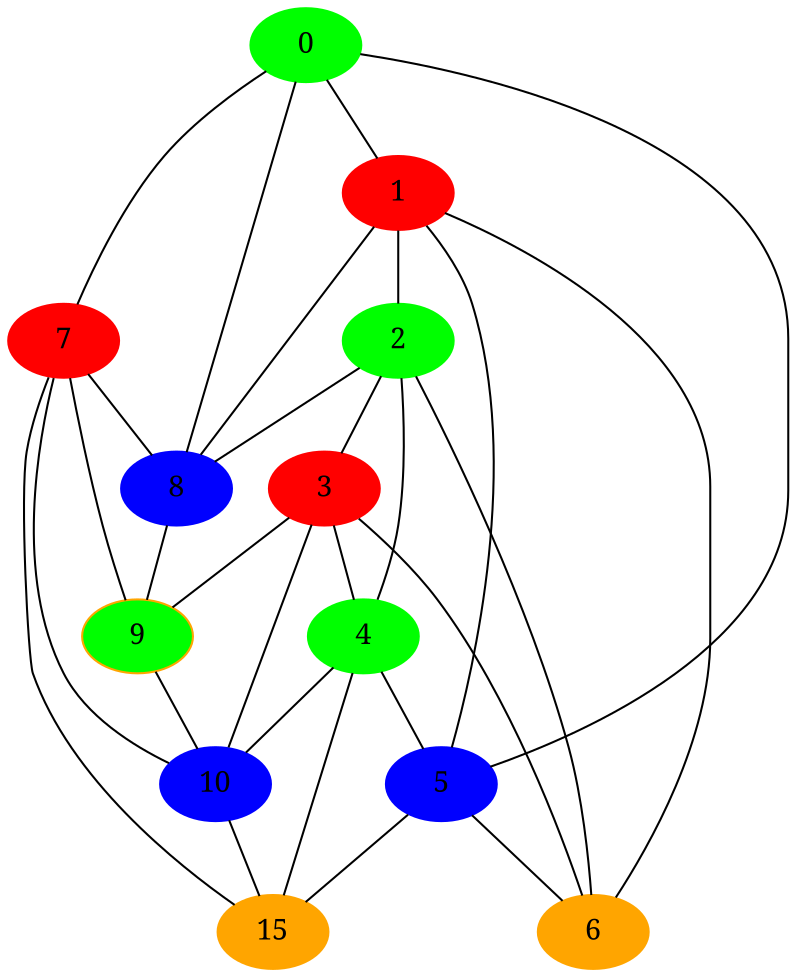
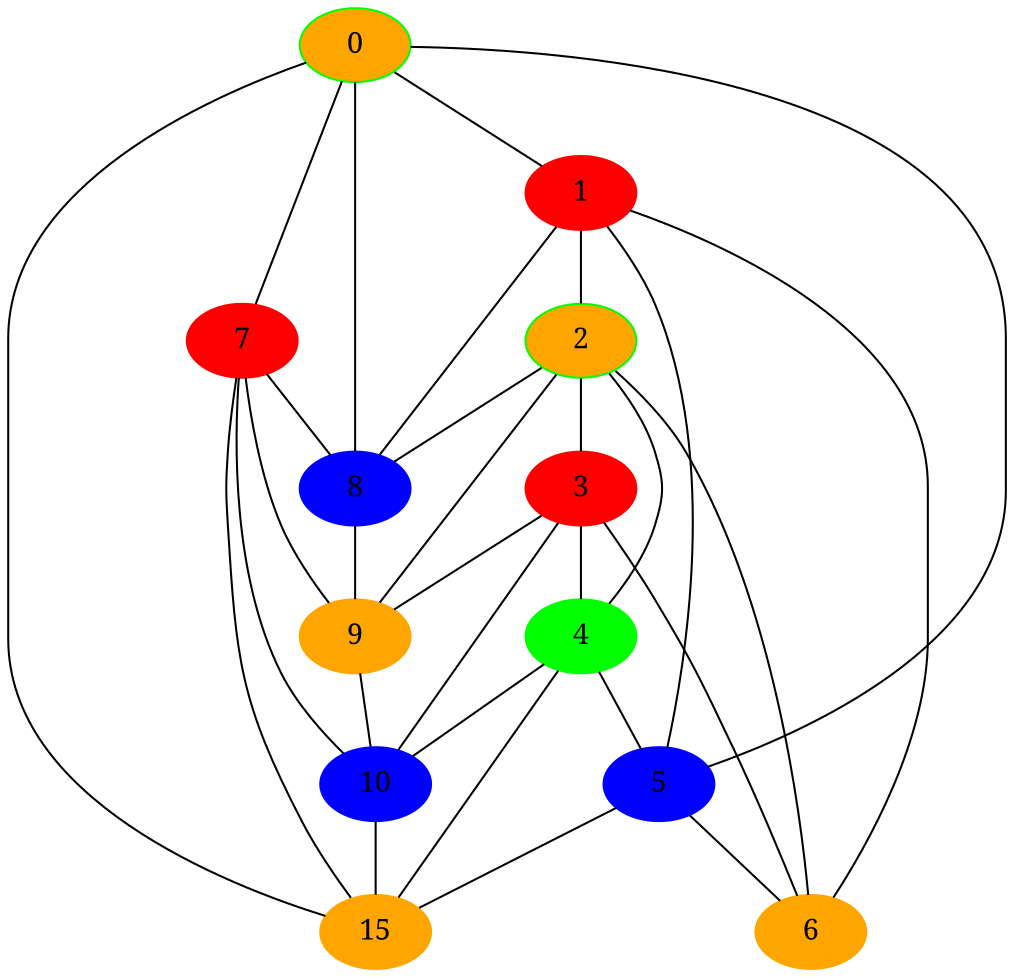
  graph {
    fontname="Noto Serif"
    node [color=red fontname="Noto Serif" style=filled]
    edge [fontname="Noto Serif"]
    1
-   0 [color=green]
+   0 [color=green fillcolor=orange]
    5 [color=blue]
    7
    8 [color=blue]
    n6 [color=orange label=15]
-   2 [color=green]
+   2 [color=green fillcolor=orange]
    6 [color=orange]
-   9 [color=orange fillcolor=green]
+   9 [color=orange]
    10 [color=blue]
    3
    4 [color=green]
    1 -- 5
    1 -- 8
    1 -- 2
    1 -- 6
    0 -- 1
    0 -- 5
    0 -- 7
    0 -- 8
+   0 -- n6
    5 -- n6
    5 -- 6
    7 -- 8
    7 -- n6
    7 -- 9
    7 -- 10
    8 -- 9
    2 -- 8
    2 -- 6
+   2 -- 9
    2 -- 3
    9 -- 10
    10 -- n6
    3 -- 6
    3 -- 9
    3 -- 10
    3 -- 4
    4 -- 5
    4 -- n6
    4 -- 2
    4 -- 10
  }
